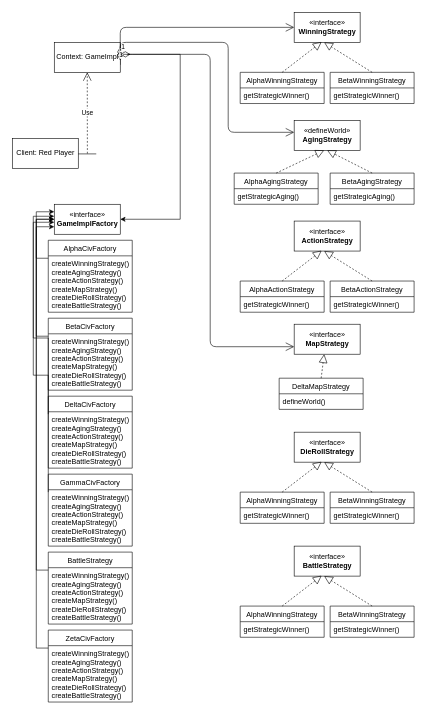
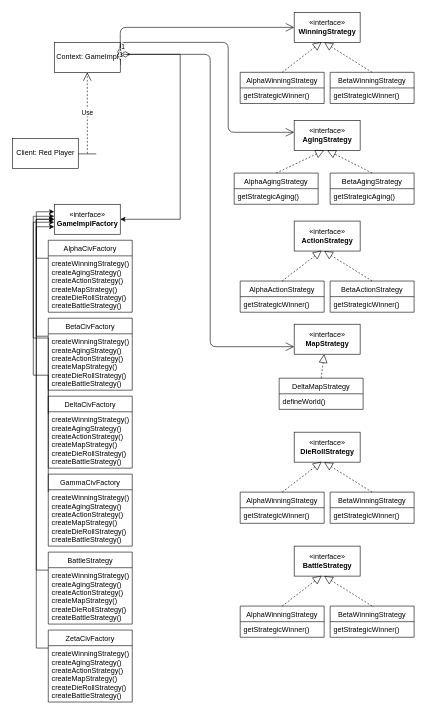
  <mxCell id="0" />
  <mxCell id="1" parent="0" />
- <mxCell id="2" value="«defineWorld»&lt;br&gt;&lt;b&gt;AgingStrategy&lt;/b&gt;" style="html=1;" parent="1" vertex="1"><mxGeometry x="490" y="200" width="110" height="50" as="geometry" /></mxCell>
+ <mxCell id="2" value="«interface»&lt;br&gt;&lt;b&gt;AgingStrategy&lt;/b&gt;" style="html=1;" parent="1" vertex="1"><mxGeometry x="490" y="200" width="110" height="50" as="geometry" /></mxCell>
  <mxCell id="3" style="edgeStyle=orthogonalEdgeStyle;rounded=0;orthogonalLoop=1;jettySize=auto;html=1;exitX=1;exitY=0.75;exitDx=0;exitDy=0;entryX=1;entryY=0.5;entryDx=0;entryDy=0;" edge="1" parent="1" source="4" target="28"><mxGeometry relative="1" as="geometry"><mxPoint x="310" y="370" as="targetPoint" /><Array as="points"><mxPoint x="200" y="90" /><mxPoint x="300" y="90" /><mxPoint x="300" y="365" /></Array></mxGeometry></mxCell>
  <mxCell id="4" value="Context: GameImpl" style="html=1;" parent="1" vertex="1"><mxGeometry x="90" y="70" width="110" height="50" as="geometry" /></mxCell>
  <mxCell id="5" value="Client: Red Player" style="html=1;" parent="1" vertex="1"><mxGeometry x="20" y="230" width="110" height="50" as="geometry" /></mxCell>
  <mxCell id="6" value="«interface»&lt;br&gt;&lt;b&gt;WinningStrategy&lt;/b&gt;" style="html=1;" parent="1" vertex="1"><mxGeometry x="490" y="20" width="110" height="50" as="geometry" /></mxCell>
  <mxCell id="7" value="«interface»&lt;br&gt;&lt;b&gt;MapStrategy&lt;/b&gt;" style="html=1;" parent="1" vertex="1"><mxGeometry x="490" y="540" width="110" height="50" as="geometry" /></mxCell>
  <mxCell id="8" value="Use" style="endArrow=open;endSize=12;dashed=1;html=1;exitX=0.507;exitY=0.425;exitDx=0;exitDy=0;exitPerimeter=0;entryX=0.5;entryY=1;entryDx=0;entryDy=0;" parent="1" source="9" target="4" edge="1"><mxGeometry width="160" relative="1" as="geometry"><mxPoint x="96.667" y="240" as="sourcePoint" /><mxPoint x="130" y="130" as="targetPoint" /><Array as="points" /></mxGeometry></mxCell>
  <mxCell id="9" value="" style="line;strokeWidth=1;fillColor=none;align=left;verticalAlign=middle;spacingTop=-1;spacingLeft=3;spacingRight=3;rotatable=0;labelPosition=right;points=[];portConstraint=eastwest;" parent="1" vertex="1"><mxGeometry x="130" y="252" width="30" height="8" as="geometry" /></mxCell>
  <mxCell id="10" value="1" style="endArrow=open;html=1;endSize=12;startArrow=diamondThin;startSize=14;startFill=0;edgeStyle=orthogonalEdgeStyle;align=left;verticalAlign=bottom;entryX=0;entryY=0.5;entryDx=0;entryDy=0;" parent="1" target="6" edge="1"><mxGeometry x="-1" y="3" relative="1" as="geometry"><mxPoint x="200" y="94.5" as="sourcePoint" /><mxPoint x="360" y="94.5" as="targetPoint" /><Array as="points"><mxPoint x="200" y="45" /></Array></mxGeometry></mxCell>
  <mxCell id="11" value="AlphaWinningStrategy" style="swimlane;fontStyle=0;childLayout=stackLayout;horizontal=1;startSize=26;fillColor=none;horizontalStack=0;resizeParent=1;resizeParentMax=0;resizeLast=0;collapsible=1;marginBottom=0;" parent="1" vertex="1"><mxGeometry x="400" y="120" width="140" height="52" as="geometry" /></mxCell>
  <mxCell id="12" value="getStrategicWinner()" style="text;strokeColor=none;fillColor=none;align=left;verticalAlign=top;spacingLeft=4;spacingRight=4;overflow=hidden;rotatable=0;points=[[0,0.5],[1,0.5]];portConstraint=eastwest;" parent="11" vertex="1"><mxGeometry y="26" width="140" height="26" as="geometry" /></mxCell>
  <mxCell id="13" value="BetaWinningStrategy" style="swimlane;fontStyle=0;childLayout=stackLayout;horizontal=1;startSize=26;fillColor=none;horizontalStack=0;resizeParent=1;resizeParentMax=0;resizeLast=0;collapsible=1;marginBottom=0;" parent="1" vertex="1"><mxGeometry x="550" y="120" width="140" height="52" as="geometry" /></mxCell>
  <mxCell id="14" value="getStrategicWinner()" style="text;strokeColor=none;fillColor=none;align=left;verticalAlign=top;spacingLeft=4;spacingRight=4;overflow=hidden;rotatable=0;points=[[0,0.5],[1,0.5]];portConstraint=eastwest;" parent="13" vertex="1"><mxGeometry y="26" width="140" height="26" as="geometry" /></mxCell>
  <mxCell id="15" value="AlphaAgingStrategy" style="swimlane;fontStyle=0;childLayout=stackLayout;horizontal=1;startSize=26;fillColor=none;horizontalStack=0;resizeParent=1;resizeParentMax=0;resizeLast=0;collapsible=1;marginBottom=0;" parent="1" vertex="1"><mxGeometry x="390" y="288" width="140" height="52" as="geometry" /></mxCell>
  <mxCell id="16" value="getStrategicAging()" style="text;strokeColor=none;fillColor=none;align=left;verticalAlign=top;spacingLeft=4;spacingRight=4;overflow=hidden;rotatable=0;points=[[0,0.5],[1,0.5]];portConstraint=eastwest;" parent="15" vertex="1"><mxGeometry y="26" width="140" height="26" as="geometry" /></mxCell>
  <mxCell id="17" value="BetaAgingStrategy" style="swimlane;fontStyle=0;childLayout=stackLayout;horizontal=1;startSize=26;fillColor=none;horizontalStack=0;resizeParent=1;resizeParentMax=0;resizeLast=0;collapsible=1;marginBottom=0;" parent="1" vertex="1"><mxGeometry x="550" y="288" width="140" height="52" as="geometry" /></mxCell>
  <mxCell id="18" value="getStrategicAging()" style="text;strokeColor=none;fillColor=none;align=left;verticalAlign=top;spacingLeft=4;spacingRight=4;overflow=hidden;rotatable=0;points=[[0,0.5],[1,0.5]];portConstraint=eastwest;" parent="17" vertex="1"><mxGeometry y="26" width="140" height="26" as="geometry" /></mxCell>
  <mxCell id="19" value="" style="endArrow=block;dashed=1;endFill=0;endSize=12;html=1;entryX=0.416;entryY=0.987;entryDx=0;entryDy=0;entryPerimeter=0;exitX=0.5;exitY=0;exitDx=0;exitDy=0;" parent="1" source="11" target="6" edge="1"><mxGeometry width="160" relative="1" as="geometry"><mxPoint x="560" y="190" as="sourcePoint" /><mxPoint x="520" y="160" as="targetPoint" /></mxGeometry></mxCell>
  <mxCell id="20" value="" style="endArrow=block;dashed=1;endFill=0;endSize=12;html=1;exitX=0.5;exitY=0;exitDx=0;exitDy=0;" parent="1" source="13" edge="1"><mxGeometry width="160" relative="1" as="geometry"><mxPoint x="640" y="100" as="sourcePoint" /><mxPoint x="540" y="70" as="targetPoint" /></mxGeometry></mxCell>
  <mxCell id="21" value="" style="endArrow=block;dashed=1;endFill=0;endSize=12;html=1;exitX=0.5;exitY=0;exitDx=0;exitDy=0;" parent="1" source="15" edge="1"><mxGeometry width="160" relative="1" as="geometry"><mxPoint x="540" y="260" as="sourcePoint" /><mxPoint x="540" y="250" as="targetPoint" /></mxGeometry></mxCell>
  <mxCell id="22" value="DeltaMapStrategy" style="swimlane;fontStyle=0;childLayout=stackLayout;horizontal=1;startSize=26;fillColor=none;horizontalStack=0;resizeParent=1;resizeParentMax=0;resizeLast=0;collapsible=1;marginBottom=0;" parent="1" vertex="1"><mxGeometry x="465" y="630" width="140" height="52" as="geometry" /></mxCell>
  <mxCell id="23" value="defineWorld()" style="text;strokeColor=none;fillColor=none;align=left;verticalAlign=top;spacingLeft=4;spacingRight=4;overflow=hidden;rotatable=0;points=[[0,0.5],[1,0.5]];portConstraint=eastwest;" parent="22" vertex="1"><mxGeometry y="26" width="140" height="26" as="geometry" /></mxCell>
  <mxCell id="24" value="" style="endArrow=block;dashed=1;endFill=0;endSize=12;html=1;entryX=0.455;entryY=1;entryDx=0;entryDy=0;entryPerimeter=0;exitX=0.5;exitY=0;exitDx=0;exitDy=0;" parent="1" source="22" target="7" edge="1"><mxGeometry width="160" relative="1" as="geometry"><mxPoint x="580" y="610" as="sourcePoint" /><mxPoint x="549" y="610" as="targetPoint" /></mxGeometry></mxCell>
  <mxCell id="25" value="1" style="endArrow=open;html=1;endSize=12;startArrow=diamondThin;startSize=14;startFill=0;edgeStyle=orthogonalEdgeStyle;align=left;verticalAlign=bottom;entryX=0;entryY=0.5;entryDx=0;entryDy=0;" parent="1" edge="1"><mxGeometry x="-1" y="3" relative="1" as="geometry"><mxPoint x="200" y="100" as="sourcePoint" /><mxPoint x="490" y="220" as="targetPoint" /><Array as="points"><mxPoint x="200" y="70" /><mxPoint x="380" y="70" /><mxPoint x="380" y="220" /></Array></mxGeometry></mxCell>
  <mxCell id="26" value="" style="endArrow=block;dashed=1;endFill=0;endSize=12;html=1;exitX=0.5;exitY=0;exitDx=0;exitDy=0;entryX=0.5;entryY=1;entryDx=0;entryDy=0;" parent="1" source="17" target="2" edge="1"><mxGeometry width="160" relative="1" as="geometry"><mxPoint x="576" y="268" as="sourcePoint" /><mxPoint x="660" y="240" as="targetPoint" /></mxGeometry></mxCell>
  <mxCell id="27" value="1" style="endArrow=open;html=1;endSize=12;startArrow=diamondThin;startSize=14;startFill=0;edgeStyle=orthogonalEdgeStyle;align=left;verticalAlign=bottom;entryX=0;entryY=0.75;entryDx=0;entryDy=0;" parent="1" target="7" edge="1"><mxGeometry x="-1" y="3" relative="1" as="geometry"><mxPoint x="200" y="90" as="sourcePoint" /><mxPoint x="490" y="375" as="targetPoint" /><Array as="points"><mxPoint x="210" y="90" /><mxPoint x="350" y="90" /><mxPoint x="350" y="578" /></Array></mxGeometry></mxCell>
  <mxCell id="28" value="«interface»&lt;br&gt;&lt;b&gt;GameImplFactory&lt;/b&gt;" style="html=1;" vertex="1" parent="1"><mxGeometry x="90" y="340" width="110" height="50" as="geometry" /></mxCell>
  <mxCell id="29" style="edgeStyle=orthogonalEdgeStyle;rounded=0;orthogonalLoop=1;jettySize=auto;html=1;exitX=0;exitY=0.25;exitDx=0;exitDy=0;entryX=0;entryY=0.5;entryDx=0;entryDy=0;" edge="1" parent="1" source="30" target="28"><mxGeometry relative="1" as="geometry" /></mxCell>
  <mxCell id="30" value="AlphaCivFactory" style="swimlane;fontStyle=0;childLayout=stackLayout;horizontal=1;startSize=26;fillColor=none;horizontalStack=0;resizeParent=1;resizeParentMax=0;resizeLast=0;collapsible=1;marginBottom=0;" vertex="1" parent="1"><mxGeometry x="80" y="400" width="140" height="120" as="geometry" /></mxCell>
  <mxCell id="31" value="createWinningStrategy()&#10;createAgingStrategy()&#10;createActionStrategy()&#10;createMapStrategy()&#10;createDieRollStrategy()&#10;createBattleStrategy()&#10;&#10;&#10;" style="text;strokeColor=none;fillColor=none;align=left;verticalAlign=top;spacingLeft=4;spacingRight=4;overflow=hidden;rotatable=0;points=[[0,0.5],[1,0.5]];portConstraint=eastwest;" vertex="1" parent="30"><mxGeometry y="26" width="140" height="94" as="geometry" /></mxCell>
  <mxCell id="32" style="edgeStyle=orthogonalEdgeStyle;rounded=0;orthogonalLoop=1;jettySize=auto;html=1;exitX=0;exitY=0.25;exitDx=0;exitDy=0;entryX=0;entryY=0.5;entryDx=0;entryDy=0;" edge="1" parent="1" source="33" target="28"><mxGeometry relative="1" as="geometry" /></mxCell>
  <mxCell id="33" value="BetaCivFactory" style="swimlane;fontStyle=0;childLayout=stackLayout;horizontal=1;startSize=26;fillColor=none;horizontalStack=0;resizeParent=1;resizeParentMax=0;resizeLast=0;collapsible=1;marginBottom=0;" vertex="1" parent="1"><mxGeometry x="80" y="530" width="140" height="120" as="geometry" /></mxCell>
  <mxCell id="34" value="createWinningStrategy()&#10;createAgingStrategy()&#10;createActionStrategy()&#10;createMapStrategy()&#10;createDieRollStrategy()&#10;createBattleStrategy()&#10;&#10;&#10;&#10;&#10;" style="text;strokeColor=none;fillColor=none;align=left;verticalAlign=top;spacingLeft=4;spacingRight=4;overflow=hidden;rotatable=0;points=[[0,0.5],[1,0.5]];portConstraint=eastwest;" vertex="1" parent="33"><mxGeometry y="26" width="140" height="94" as="geometry" /></mxCell>
  <mxCell id="35" style="edgeStyle=orthogonalEdgeStyle;rounded=0;orthogonalLoop=1;jettySize=auto;html=1;exitX=0;exitY=0.25;exitDx=0;exitDy=0;" edge="1" parent="1" source="36"><mxGeometry relative="1" as="geometry"><mxPoint x="90" y="360" as="targetPoint" /><Array as="points"><mxPoint x="55" y="563" /><mxPoint x="55" y="360" /></Array></mxGeometry></mxCell>
  <mxCell id="36" value="DeltaCivFactory" style="swimlane;fontStyle=0;childLayout=stackLayout;horizontal=1;startSize=26;fillColor=none;horizontalStack=0;resizeParent=1;resizeParentMax=0;resizeLast=0;collapsible=1;marginBottom=0;" vertex="1" parent="1"><mxGeometry x="80" y="660" width="140" height="120" as="geometry" /></mxCell>
  <mxCell id="37" value="createWinningStrategy()&#10;createAgingStrategy()&#10;createActionStrategy()&#10;createMapStrategy()&#10;createDieRollStrategy()&#10;createBattleStrategy()&#10;&#10;&#10;&#10;&#10;" style="text;strokeColor=none;fillColor=none;align=left;verticalAlign=top;spacingLeft=4;spacingRight=4;overflow=hidden;rotatable=0;points=[[0,0.5],[1,0.5]];portConstraint=eastwest;" vertex="1" parent="36"><mxGeometry y="26" width="140" height="94" as="geometry" /></mxCell>
  <mxCell id="38" style="edgeStyle=orthogonalEdgeStyle;rounded=0;orthogonalLoop=1;jettySize=auto;html=1;exitX=0;exitY=0.25;exitDx=0;exitDy=0;" edge="1" parent="1" source="39"><mxGeometry relative="1" as="geometry"><mxPoint x="90" y="370" as="targetPoint" /><Array as="points"><mxPoint x="55" y="625" /><mxPoint x="55" y="370" /></Array></mxGeometry></mxCell>
  <mxCell id="39" value="GammaCivFactory" style="swimlane;fontStyle=0;childLayout=stackLayout;horizontal=1;startSize=26;fillColor=none;horizontalStack=0;resizeParent=1;resizeParentMax=0;resizeLast=0;collapsible=1;marginBottom=0;" vertex="1" parent="1"><mxGeometry x="80" y="790" width="140" height="120" as="geometry" /></mxCell>
  <mxCell id="40" value="createWinningStrategy()&#10;createAgingStrategy()&#10;createActionStrategy()&#10;createMapStrategy()&#10;createDieRollStrategy()&#10;createBattleStrategy()&#10;&#10;&#10;&#10;&#10;" style="text;strokeColor=none;fillColor=none;align=left;verticalAlign=top;spacingLeft=4;spacingRight=4;overflow=hidden;rotatable=0;points=[[0,0.5],[1,0.5]];portConstraint=eastwest;" vertex="1" parent="39"><mxGeometry y="26" width="140" height="94" as="geometry" /></mxCell>
  <mxCell id="41" style="edgeStyle=orthogonalEdgeStyle;rounded=0;orthogonalLoop=1;jettySize=auto;html=1;exitX=0;exitY=0.25;exitDx=0;exitDy=0;entryX=0;entryY=0.25;entryDx=0;entryDy=0;" edge="1" parent="1" source="42" target="28"><mxGeometry relative="1" as="geometry" /></mxCell>
  <mxCell id="42" value="BattleStrategy" style="swimlane;fontStyle=0;childLayout=stackLayout;horizontal=1;startSize=26;fillColor=none;horizontalStack=0;resizeParent=1;resizeParentMax=0;resizeLast=0;collapsible=1;marginBottom=0;" vertex="1" parent="1"><mxGeometry x="80" y="920" width="140" height="120" as="geometry" /></mxCell>
  <mxCell id="43" value="createWinningStrategy()&#10;createAgingStrategy()&#10;createActionStrategy()&#10;createMapStrategy()&#10;createDieRollStrategy()&#10;createBattleStrategy()&#10;&#10;&#10;&#10;&#10;" style="text;strokeColor=none;fillColor=none;align=left;verticalAlign=top;spacingLeft=4;spacingRight=4;overflow=hidden;rotatable=0;points=[[0,0.5],[1,0.5]];portConstraint=eastwest;" vertex="1" parent="42"><mxGeometry y="26" width="140" height="94" as="geometry" /></mxCell>
  <mxCell id="44" style="edgeStyle=orthogonalEdgeStyle;rounded=0;orthogonalLoop=1;jettySize=auto;html=1;exitX=0;exitY=0.25;exitDx=0;exitDy=0;entryX=0;entryY=0.75;entryDx=0;entryDy=0;" edge="1" parent="1" source="45" target="28"><mxGeometry relative="1" as="geometry" /></mxCell>
  <mxCell id="45" value="ZetaCivFactory" style="swimlane;fontStyle=0;childLayout=stackLayout;horizontal=1;startSize=26;fillColor=none;horizontalStack=0;resizeParent=1;resizeParentMax=0;resizeLast=0;collapsible=1;marginBottom=0;" vertex="1" parent="1"><mxGeometry x="80" y="1050" width="140" height="120" as="geometry" /></mxCell>
  <mxCell id="46" value="createWinningStrategy()&#10;createAgingStrategy()&#10;createActionStrategy()&#10;createMapStrategy()&#10;createDieRollStrategy()&#10;createBattleStrategy()&#10;&#10;&#10;&#10;&#10;" style="text;strokeColor=none;fillColor=none;align=left;verticalAlign=top;spacingLeft=4;spacingRight=4;overflow=hidden;rotatable=0;points=[[0,0.5],[1,0.5]];portConstraint=eastwest;" vertex="1" parent="45"><mxGeometry y="26" width="140" height="94" as="geometry" /></mxCell>
  <mxCell id="47" value="«interface»&lt;br&gt;&lt;b&gt;ActionStrategy&lt;/b&gt;" style="html=1;" vertex="1" parent="1"><mxGeometry x="490" y="368" width="110" height="50" as="geometry" /></mxCell>
  <mxCell id="48" value="AlphaActionStrategy" style="swimlane;fontStyle=0;childLayout=stackLayout;horizontal=1;startSize=26;fillColor=none;horizontalStack=0;resizeParent=1;resizeParentMax=0;resizeLast=0;collapsible=1;marginBottom=0;" vertex="1" parent="1"><mxGeometry x="400" y="468" width="140" height="52" as="geometry" /></mxCell>
  <mxCell id="49" value="getStrategicWinner()" style="text;strokeColor=none;fillColor=none;align=left;verticalAlign=top;spacingLeft=4;spacingRight=4;overflow=hidden;rotatable=0;points=[[0,0.5],[1,0.5]];portConstraint=eastwest;" vertex="1" parent="48"><mxGeometry y="26" width="140" height="26" as="geometry" /></mxCell>
  <mxCell id="50" value="BetaActionStrategy" style="swimlane;fontStyle=0;childLayout=stackLayout;horizontal=1;startSize=26;fillColor=none;horizontalStack=0;resizeParent=1;resizeParentMax=0;resizeLast=0;collapsible=1;marginBottom=0;" vertex="1" parent="1"><mxGeometry x="550" y="468" width="140" height="52" as="geometry" /></mxCell>
  <mxCell id="51" value="getStrategicWinner()" style="text;strokeColor=none;fillColor=none;align=left;verticalAlign=top;spacingLeft=4;spacingRight=4;overflow=hidden;rotatable=0;points=[[0,0.5],[1,0.5]];portConstraint=eastwest;" vertex="1" parent="50"><mxGeometry y="26" width="140" height="26" as="geometry" /></mxCell>
  <mxCell id="52" value="" style="endArrow=block;dashed=1;endFill=0;endSize=12;html=1;entryX=0.416;entryY=0.987;entryDx=0;entryDy=0;entryPerimeter=0;exitX=0.5;exitY=0;exitDx=0;exitDy=0;" edge="1" parent="1" source="48" target="47"><mxGeometry width="160" relative="1" as="geometry"><mxPoint x="560" y="538" as="sourcePoint" /><mxPoint x="520" y="508" as="targetPoint" /></mxGeometry></mxCell>
  <mxCell id="53" value="" style="endArrow=block;dashed=1;endFill=0;endSize=12;html=1;exitX=0.5;exitY=0;exitDx=0;exitDy=0;" edge="1" parent="1" source="50"><mxGeometry width="160" relative="1" as="geometry"><mxPoint x="640" y="448" as="sourcePoint" /><mxPoint x="540" y="418" as="targetPoint" /></mxGeometry></mxCell>
  <mxCell id="54" value="«interface»&lt;br&gt;&lt;b&gt;DieRollStrategy&lt;br&gt;&lt;/b&gt;" style="html=1;" vertex="1" parent="1"><mxGeometry x="490" y="720" width="110" height="50" as="geometry" /></mxCell>
  <mxCell id="55" value="AlphaWinningStrategy" style="swimlane;fontStyle=0;childLayout=stackLayout;horizontal=1;startSize=26;fillColor=none;horizontalStack=0;resizeParent=1;resizeParentMax=0;resizeLast=0;collapsible=1;marginBottom=0;" vertex="1" parent="1"><mxGeometry x="400" y="820" width="140" height="52" as="geometry" /></mxCell>
  <mxCell id="56" value="getStrategicWinner()" style="text;strokeColor=none;fillColor=none;align=left;verticalAlign=top;spacingLeft=4;spacingRight=4;overflow=hidden;rotatable=0;points=[[0,0.5],[1,0.5]];portConstraint=eastwest;" vertex="1" parent="55"><mxGeometry y="26" width="140" height="26" as="geometry" /></mxCell>
  <mxCell id="57" value="BetaWinningStrategy" style="swimlane;fontStyle=0;childLayout=stackLayout;horizontal=1;startSize=26;fillColor=none;horizontalStack=0;resizeParent=1;resizeParentMax=0;resizeLast=0;collapsible=1;marginBottom=0;" vertex="1" parent="1"><mxGeometry x="550" y="820" width="140" height="52" as="geometry" /></mxCell>
  <mxCell id="58" value="getStrategicWinner()" style="text;strokeColor=none;fillColor=none;align=left;verticalAlign=top;spacingLeft=4;spacingRight=4;overflow=hidden;rotatable=0;points=[[0,0.5],[1,0.5]];portConstraint=eastwest;" vertex="1" parent="57"><mxGeometry y="26" width="140" height="26" as="geometry" /></mxCell>
  <mxCell id="59" value="" style="endArrow=block;dashed=1;endFill=0;endSize=12;html=1;entryX=0.416;entryY=0.987;entryDx=0;entryDy=0;entryPerimeter=0;exitX=0.5;exitY=0;exitDx=0;exitDy=0;" edge="1" parent="1" source="55" target="54"><mxGeometry width="160" relative="1" as="geometry"><mxPoint x="560" y="890" as="sourcePoint" /><mxPoint x="520" y="860" as="targetPoint" /></mxGeometry></mxCell>
  <mxCell id="60" value="" style="endArrow=block;dashed=1;endFill=0;endSize=12;html=1;exitX=0.5;exitY=0;exitDx=0;exitDy=0;" edge="1" parent="1" source="57"><mxGeometry width="160" relative="1" as="geometry"><mxPoint x="640" y="800" as="sourcePoint" /><mxPoint x="540" y="770" as="targetPoint" /></mxGeometry></mxCell>
  <mxCell id="61" value="«interface»&lt;br&gt;&lt;b&gt;BattleStrategy&lt;/b&gt;" style="html=1;" vertex="1" parent="1"><mxGeometry x="490" y="910" width="110" height="50" as="geometry" /></mxCell>
  <mxCell id="62" value="AlphaWinningStrategy" style="swimlane;fontStyle=0;childLayout=stackLayout;horizontal=1;startSize=26;fillColor=none;horizontalStack=0;resizeParent=1;resizeParentMax=0;resizeLast=0;collapsible=1;marginBottom=0;" vertex="1" parent="1"><mxGeometry x="400" y="1010" width="140" height="52" as="geometry" /></mxCell>
  <mxCell id="63" value="getStrategicWinner()" style="text;strokeColor=none;fillColor=none;align=left;verticalAlign=top;spacingLeft=4;spacingRight=4;overflow=hidden;rotatable=0;points=[[0,0.5],[1,0.5]];portConstraint=eastwest;" vertex="1" parent="62"><mxGeometry y="26" width="140" height="26" as="geometry" /></mxCell>
  <mxCell id="64" value="BetaWinningStrategy" style="swimlane;fontStyle=0;childLayout=stackLayout;horizontal=1;startSize=26;fillColor=none;horizontalStack=0;resizeParent=1;resizeParentMax=0;resizeLast=0;collapsible=1;marginBottom=0;" vertex="1" parent="1"><mxGeometry x="550" y="1010" width="140" height="52" as="geometry" /></mxCell>
  <mxCell id="65" value="getStrategicWinner()" style="text;strokeColor=none;fillColor=none;align=left;verticalAlign=top;spacingLeft=4;spacingRight=4;overflow=hidden;rotatable=0;points=[[0,0.5],[1,0.5]];portConstraint=eastwest;" vertex="1" parent="64"><mxGeometry y="26" width="140" height="26" as="geometry" /></mxCell>
  <mxCell id="66" value="" style="endArrow=block;dashed=1;endFill=0;endSize=12;html=1;entryX=0.416;entryY=0.987;entryDx=0;entryDy=0;entryPerimeter=0;exitX=0.5;exitY=0;exitDx=0;exitDy=0;" edge="1" parent="1" source="62" target="61"><mxGeometry width="160" relative="1" as="geometry"><mxPoint x="560" y="1080" as="sourcePoint" /><mxPoint x="520" y="1050" as="targetPoint" /></mxGeometry></mxCell>
  <mxCell id="67" value="" style="endArrow=block;dashed=1;endFill=0;endSize=12;html=1;exitX=0.5;exitY=0;exitDx=0;exitDy=0;" edge="1" parent="1" source="64"><mxGeometry width="160" relative="1" as="geometry"><mxPoint x="640" y="990" as="sourcePoint" /><mxPoint x="540" y="960" as="targetPoint" /></mxGeometry></mxCell>
